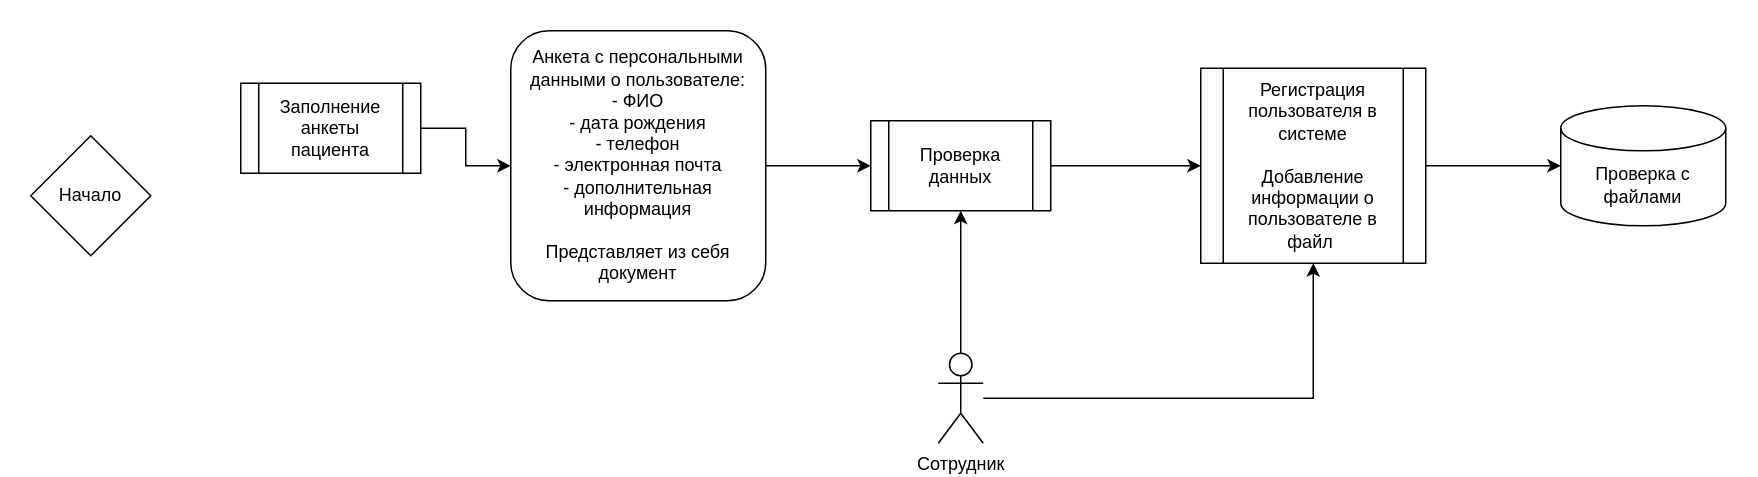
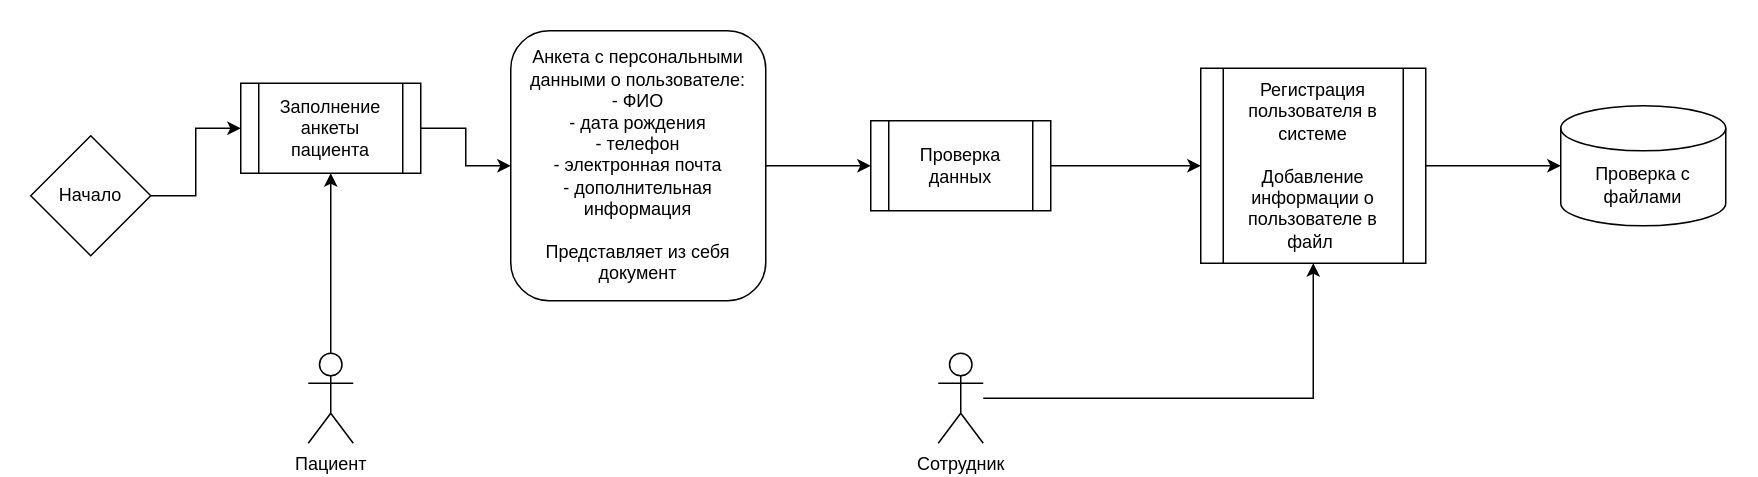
  <mxCell id="0" />
  <mxCell id="1" parent="0" />
  <mxCell id="2" style="edgeStyle=orthogonalEdgeStyle;rounded=0;orthogonalLoop=1;jettySize=auto;html=1;exitX=1;exitY=0.5;exitDx=0;exitDy=0;entryX=0;entryY=0.5;entryDx=0;entryDy=0;" edge="1" parent="1" source="13" target="15"><mxGeometry relative="1" as="geometry"><mxPoint x="440" y="-70" as="sourcePoint" /></mxGeometry></mxCell>
  <mxCell id="3" style="edgeStyle=orthogonalEdgeStyle;rounded=0;orthogonalLoop=1;jettySize=auto;html=1;entryX=0;entryY=0.5;entryDx=0;entryDy=0;" edge="1" parent="1" source="4" target="10"><mxGeometry relative="1" as="geometry" /></mxCell>
  <mxCell id="4" value="Проверка данных" style="shape=process;whiteSpace=wrap;html=1;backgroundOutline=1;" vertex="1" parent="1"><mxGeometry x="580" y="80" width="120" height="60" as="geometry" /></mxCell>
- <mxCell id="7" style="edgeStyle=orthogonalEdgeStyle;rounded=0;orthogonalLoop=1;jettySize=auto;html=1;entryX=0.5;entryY=1;entryDx=0;entryDy=0;" edge="1" parent="1" source="9" target="4"><mxGeometry relative="1" as="geometry" /></mxCell>
+ <mxCell id="5" style="edgeStyle=orthogonalEdgeStyle;rounded=0;orthogonalLoop=1;jettySize=auto;html=1;entryX=0.5;entryY=1;entryDx=0;entryDy=0;" edge="1" parent="1" source="6" target="13"><mxGeometry relative="1" as="geometry"><mxPoint x="300" y="255" as="targetPoint" /></mxGeometry></mxCell>
+ <mxCell id="6" value="Пациент" style="shape=umlActor;verticalLabelPosition=bottom;verticalAlign=top;html=1;outlineConnect=0;" vertex="1" parent="1"><mxGeometry x="205" y="235" width="30" height="60" as="geometry" /></mxCell>
  <mxCell id="8" style="edgeStyle=orthogonalEdgeStyle;rounded=0;orthogonalLoop=1;jettySize=auto;html=1;" edge="1" parent="1" source="9" target="10"><mxGeometry relative="1" as="geometry" /></mxCell>
  <mxCell id="9" value="&lt;span style=&quot;text-wrap-mode: wrap;&quot;&gt;Сотрудник ресепшена&lt;/span&gt;" style="shape=umlActor;verticalLabelPosition=bottom;verticalAlign=top;html=1;outlineConnect=0;" vertex="1" parent="1"><mxGeometry x="625" y="235" width="30" height="60" as="geometry" /></mxCell>
  <mxCell id="10" value="Регистрация пользователя в системе&lt;br&gt;&lt;br&gt;Добавление информации о пользователе в файл&amp;nbsp;" style="shape=process;whiteSpace=wrap;html=1;backgroundOutline=1;" vertex="1" parent="1"><mxGeometry x="800" y="45" width="150" height="130" as="geometry" /></mxCell>
  <mxCell id="11" value="Проверка с файлами" style="shape=cylinder3;whiteSpace=wrap;html=1;boundedLbl=1;backgroundOutline=1;size=15;" vertex="1" parent="1"><mxGeometry x="1040" y="70" width="110" height="80" as="geometry" /></mxCell>
  <mxCell id="12" style="edgeStyle=orthogonalEdgeStyle;rounded=0;orthogonalLoop=1;jettySize=auto;html=1;entryX=0;entryY=0.5;entryDx=0;entryDy=0;entryPerimeter=0;" edge="1" parent="1" source="10" target="11"><mxGeometry relative="1" as="geometry" /></mxCell>
  <mxCell id="13" value="Заполнение анкеты пациента" style="shape=process;whiteSpace=wrap;html=1;backgroundOutline=1;" vertex="1" parent="1"><mxGeometry x="160" y="55" width="120" height="60" as="geometry" /></mxCell>
  <mxCell id="14" style="edgeStyle=orthogonalEdgeStyle;rounded=0;orthogonalLoop=1;jettySize=auto;html=1;entryX=0;entryY=0.5;entryDx=0;entryDy=0;" edge="1" parent="1" source="15" target="4"><mxGeometry relative="1" as="geometry" /></mxCell>
  <mxCell id="15" value="Анкета с персональными данными о пользователе:&lt;br&gt;- ФИО&lt;br&gt;-&amp;nbsp;дата рождения&lt;br&gt;- телефон&lt;br&gt;- электронная почта&lt;br&gt;- дополнительная информация&lt;br&gt;&lt;br&gt;Представляет из себя документ" style="rounded=1;whiteSpace=wrap;html=1;" vertex="1" parent="1"><mxGeometry x="340" y="20" width="170" height="180" as="geometry" /></mxCell>
+ <mxCell id="16" style="edgeStyle=orthogonalEdgeStyle;rounded=0;orthogonalLoop=1;jettySize=auto;html=1;entryX=0;entryY=0.5;entryDx=0;entryDy=0;" edge="1" parent="1" source="17" target="13"><mxGeometry relative="1" as="geometry" /></mxCell>
  <mxCell id="17" value="Начало" style="rhombus;whiteSpace=wrap;html=1;" vertex="1" parent="1"><mxGeometry x="20" y="90" width="80" height="80" as="geometry" /></mxCell>
